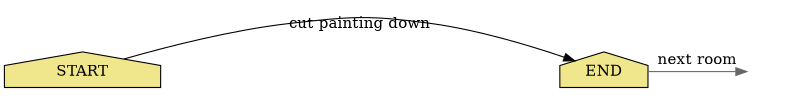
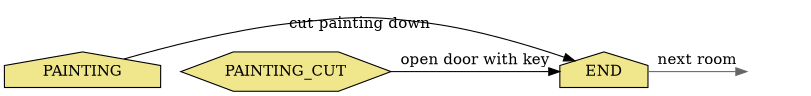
  digraph {
    fontname="DejaVu Serif"
    node [fillcolor=khaki fontname="DejaVu Serif" shape=house style=filled]
    edge [color=black fontname="DejaVu Serif"]
-   n1 [label=START]
+   n1 [label=PAINTING]
+   n2 [label=PAINTING_CUT shape=hexagon]
    n3 [label=END]
    d [style=invis fillcolor="" shape=""]
    subgraph sub_1 {
      rank=same
      n1
+     n2
      n3
      d
    }
    n1 -> n3 [label="cut painting down"]
+   n2 -> n3 [label="open door with key"]
    n3 -> d [color=gray40 label="next room"]
  }
